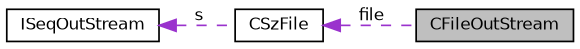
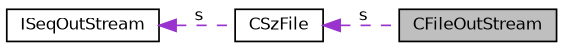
  digraph {
    rankdir=LR
    node [color=black fillcolor=white fontname=Helvetica fontsize=10 shape=record style=filled]
    edge [color=darkorchid3 dir=back fontname=Helvetica fontsize=10 labelfontname=Helvetica labelfontsize=10 style=dashed]
    n1 [fillcolor=grey75 fontcolor=black height=0.2 label=CFileOutStream width=0.4]
    n2 [height=0.2 label=ISeqOutStream width=0.4]
    n3 [height=0.2 label=CSzFile width=0.4]
    n2 -> n3 [label=" s"]
-   n3 -> n1 [label=" file"]
+   n3 -> n1 [label=" s"]
  }
